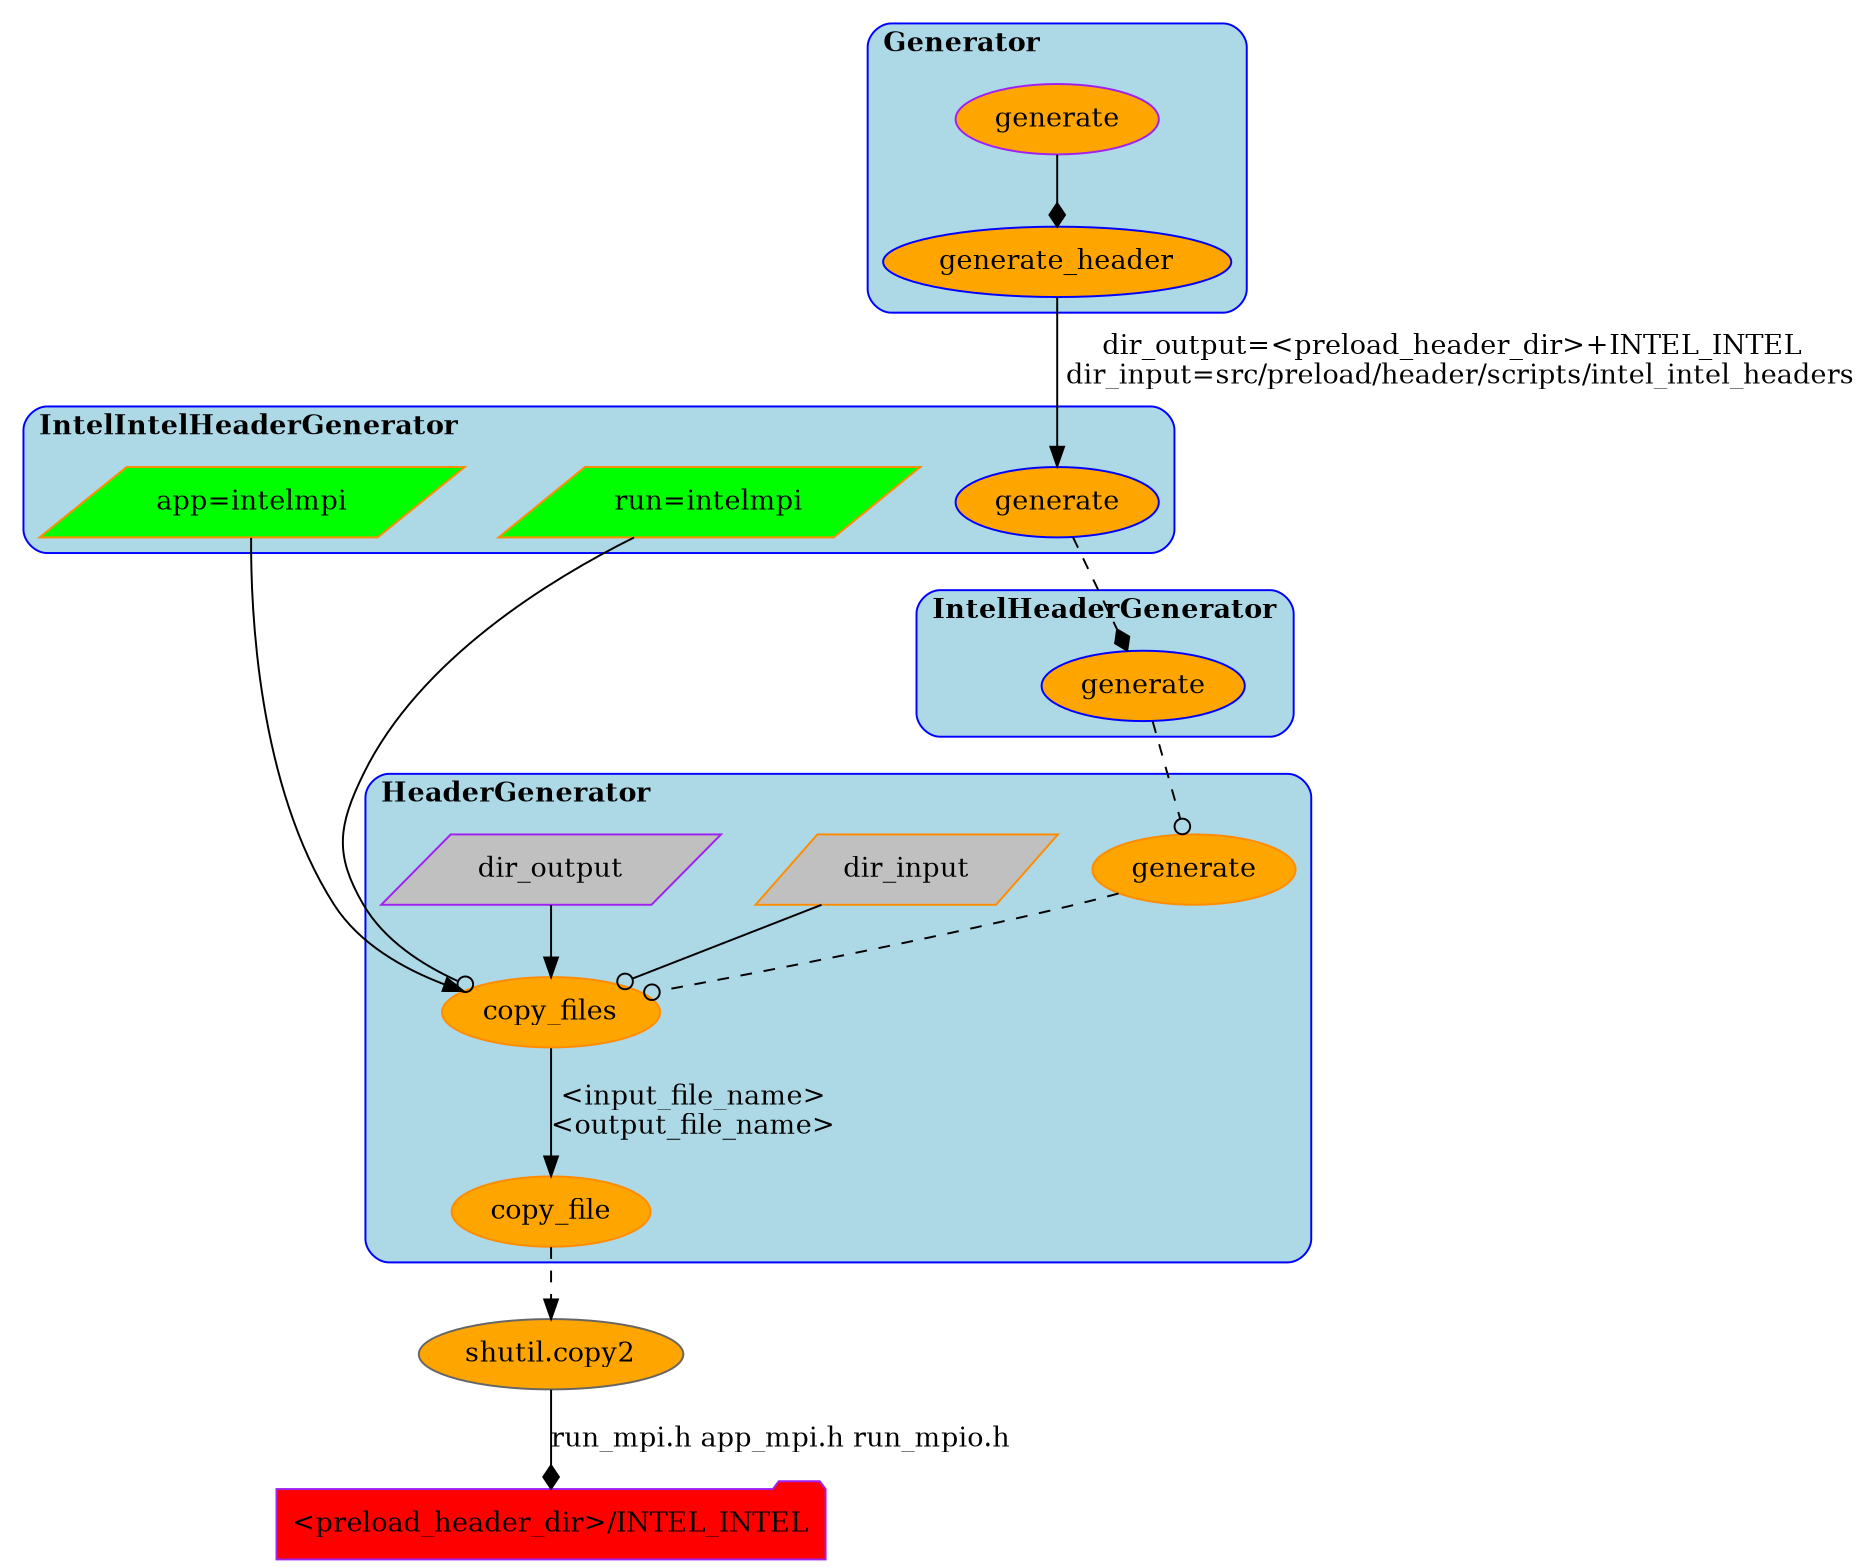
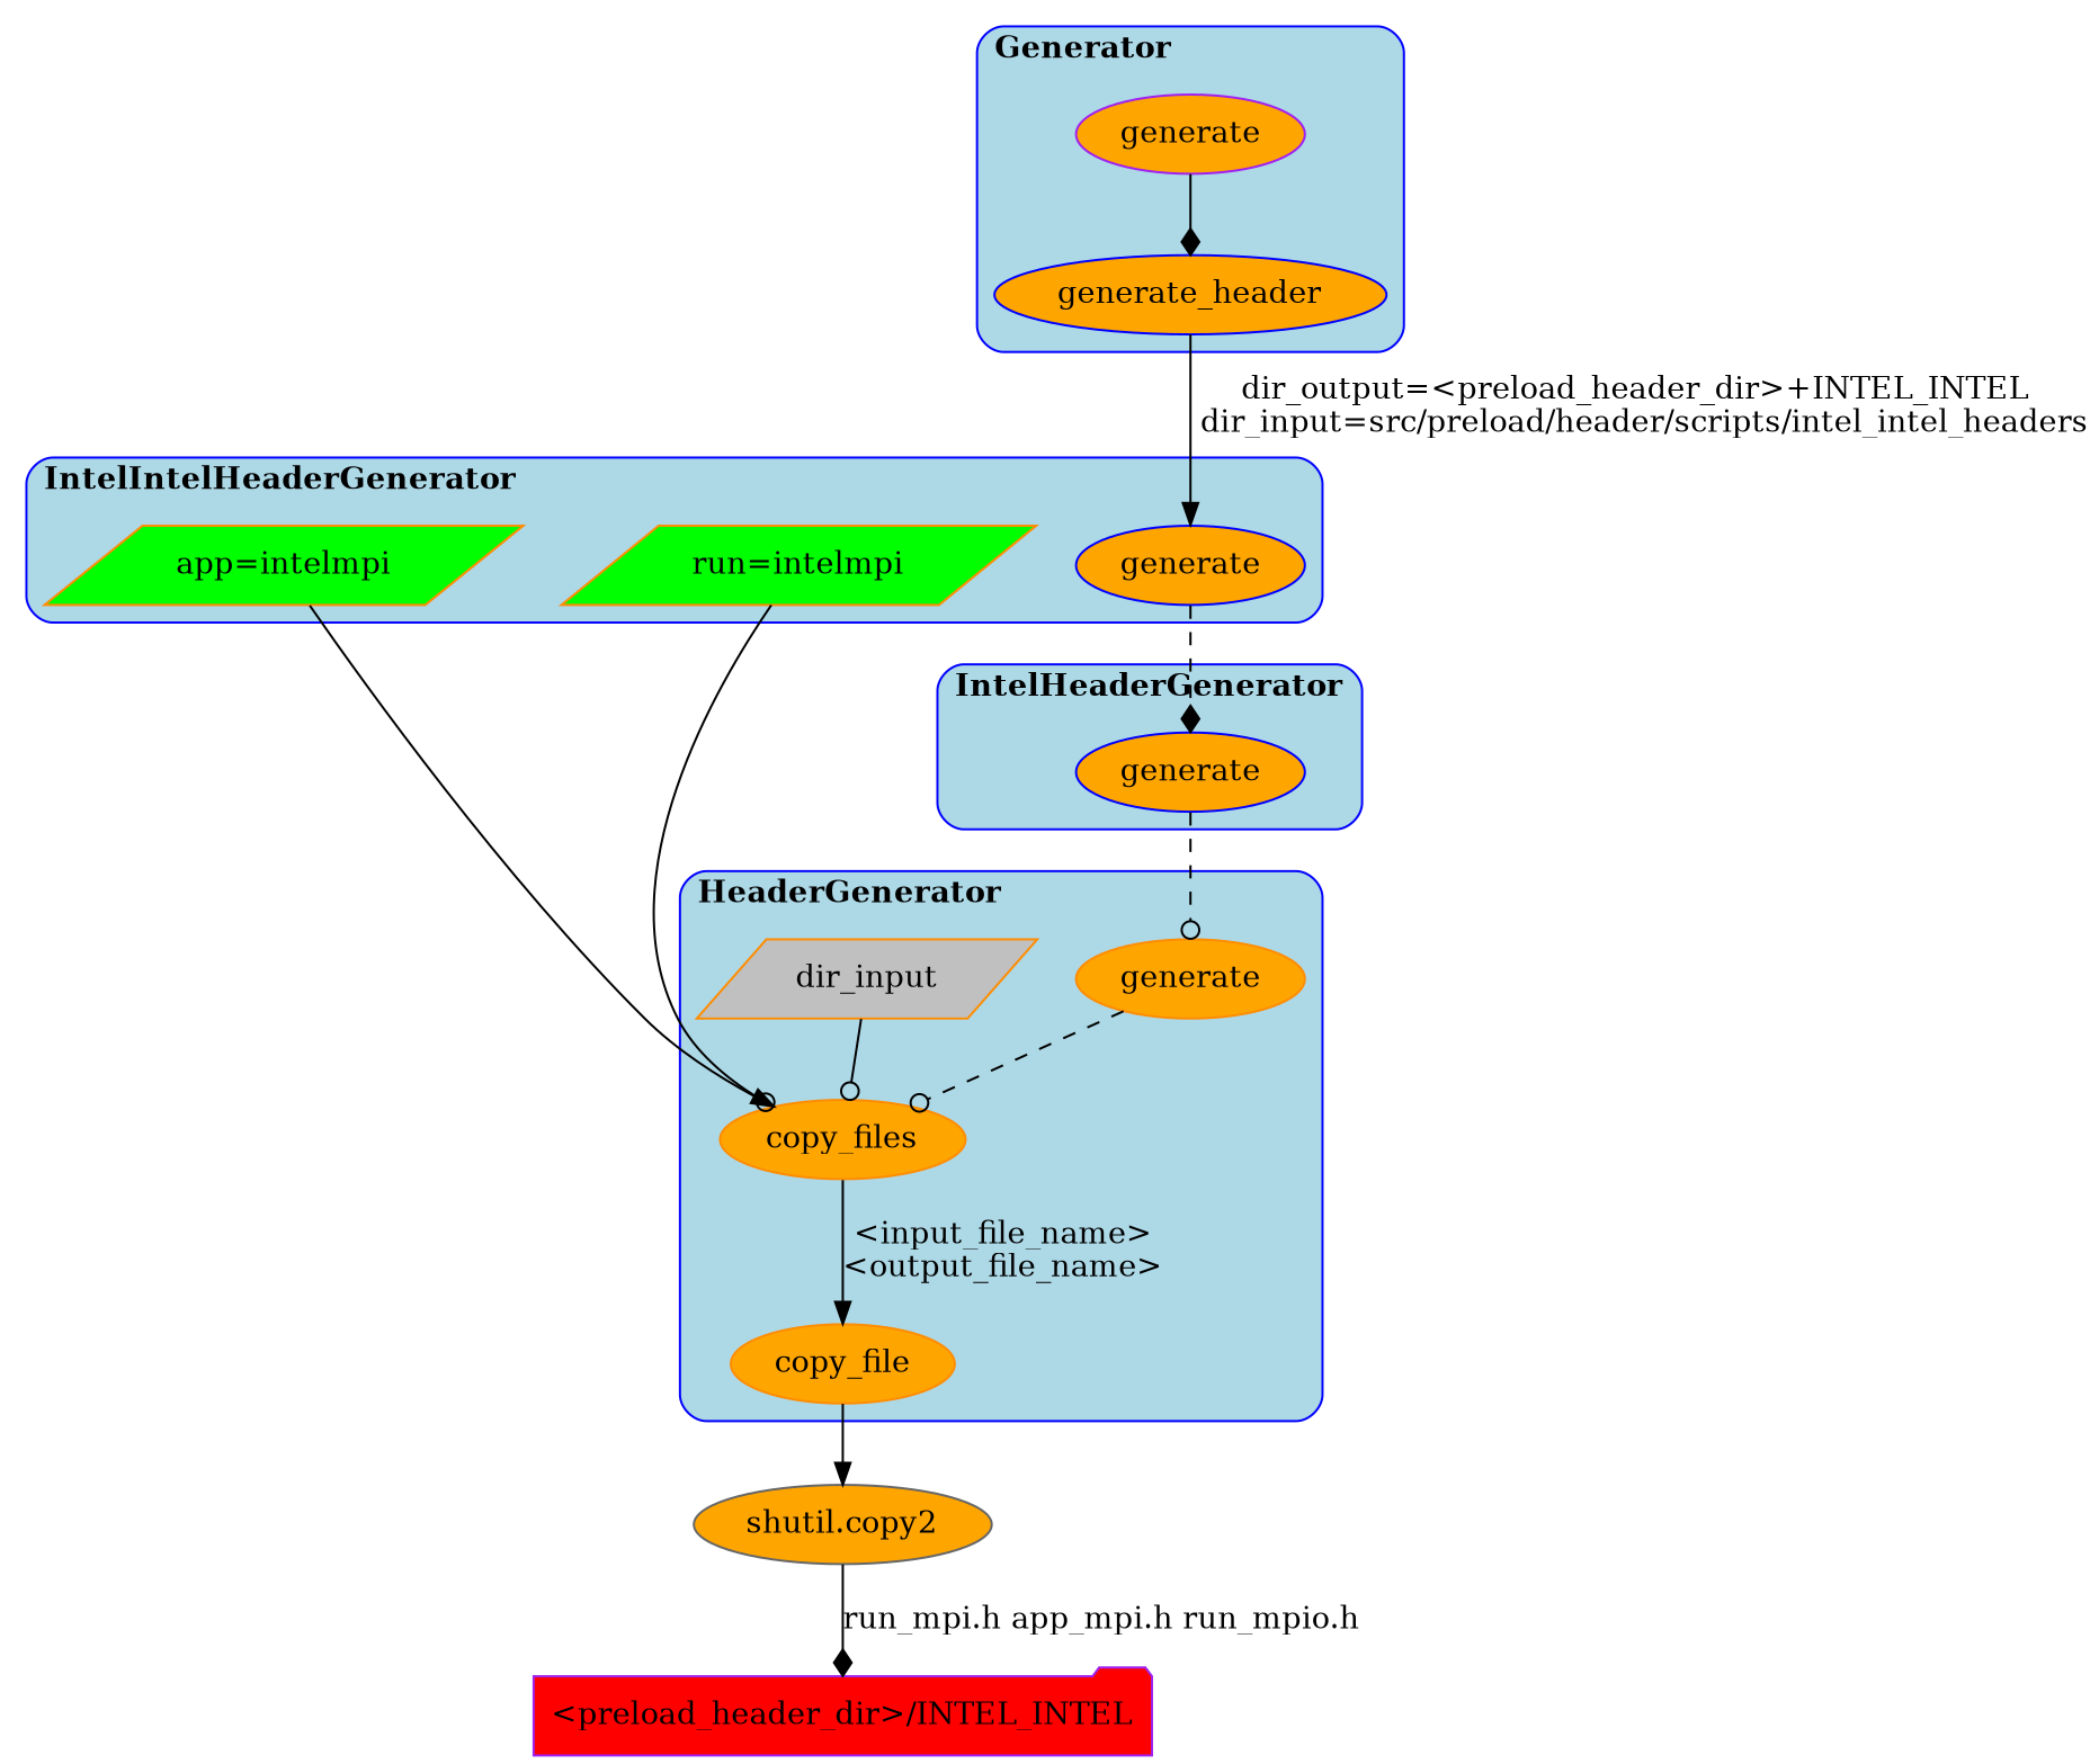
  digraph {
    rankdir=TB
    node [color=darkorange fillcolor=orange shape=ellipse style=filled]
    edge [arrowhead=normal style=solid]
    n1 [color=purple label=generate]
    n2 [color=blue label=generate_header]
    n3 [fillcolor=green label="app=intelmpi" shape=parallelogram]
    n4 [fillcolor=green label="run=intelmpi" shape=parallelogram]
    n5 [color=blue label=generate]
    n6 [color=blue label=generate]
    n7 [label=generate]
    n8 [label=copy_files]
    n9 [label=copy_file]
    dir_input [fillcolor=grey shape=parallelogram]
-   dir_output [color=purple fillcolor=grey shape=parallelogram]
    n12 [color=gray40 label="shutil.copy2"]
    n13 [color=purple fillcolor=red label="<preload_header_dir>/INTEL_INTEL" shape=folder]
    subgraph cluster_1 {
      bgcolor=lightblue
      color=blue
      label=<<B>Generator</B>>
      labeljust=l
      style=rounded
      n1
      n2
    }
    subgraph cluster_2 {
      bgcolor=lightblue
      color=blue
      label=<<B>IntelIntelHeaderGenerator</B>>
      labeljust=l
      style=rounded
      n3
      n4
      n5
    }
    subgraph cluster_3 {
      bgcolor=lightblue
      color=blue
      label=<<B>IntelHeaderGenerator</B>>
      labeljust=l
      style=rounded
      n6
    }
    subgraph cluster_4 {
      bgcolor=lightblue
      color=blue
      label=<<B>HeaderGenerator</B>>
      labeljust=l
      style=rounded
      n7
      n8
      n9
      dir_input
-     dir_output
    }
    n1 -> n2 [arrowhead=diamond]
    n2 -> n5 [label="dir_output=<preload_header_dir>+INTEL_INTEL \n dir_input=src/preload/header/scripts/intel_intel_headers"]
    n3 -> n8
    n4 -> n8 [arrowhead=odot]
    n5 -> n6 [arrowhead=diamond style=dashed]
    n6 -> n7 [arrowhead=odot style=dashed]
    n7 -> n8 [arrowhead=odot style=dashed]
    n8 -> n9 [label="<input_file_name>\n<output_file_name>"]
-   n9 -> n12 [style=dashed]
+   n9 -> n12
    dir_input -> n8 [arrowhead=odot]
-   dir_output -> n8
    n12 -> n13 [arrowhead=diamond label="run_mpi.h app_mpi.h run_mpio.h"]
  }
